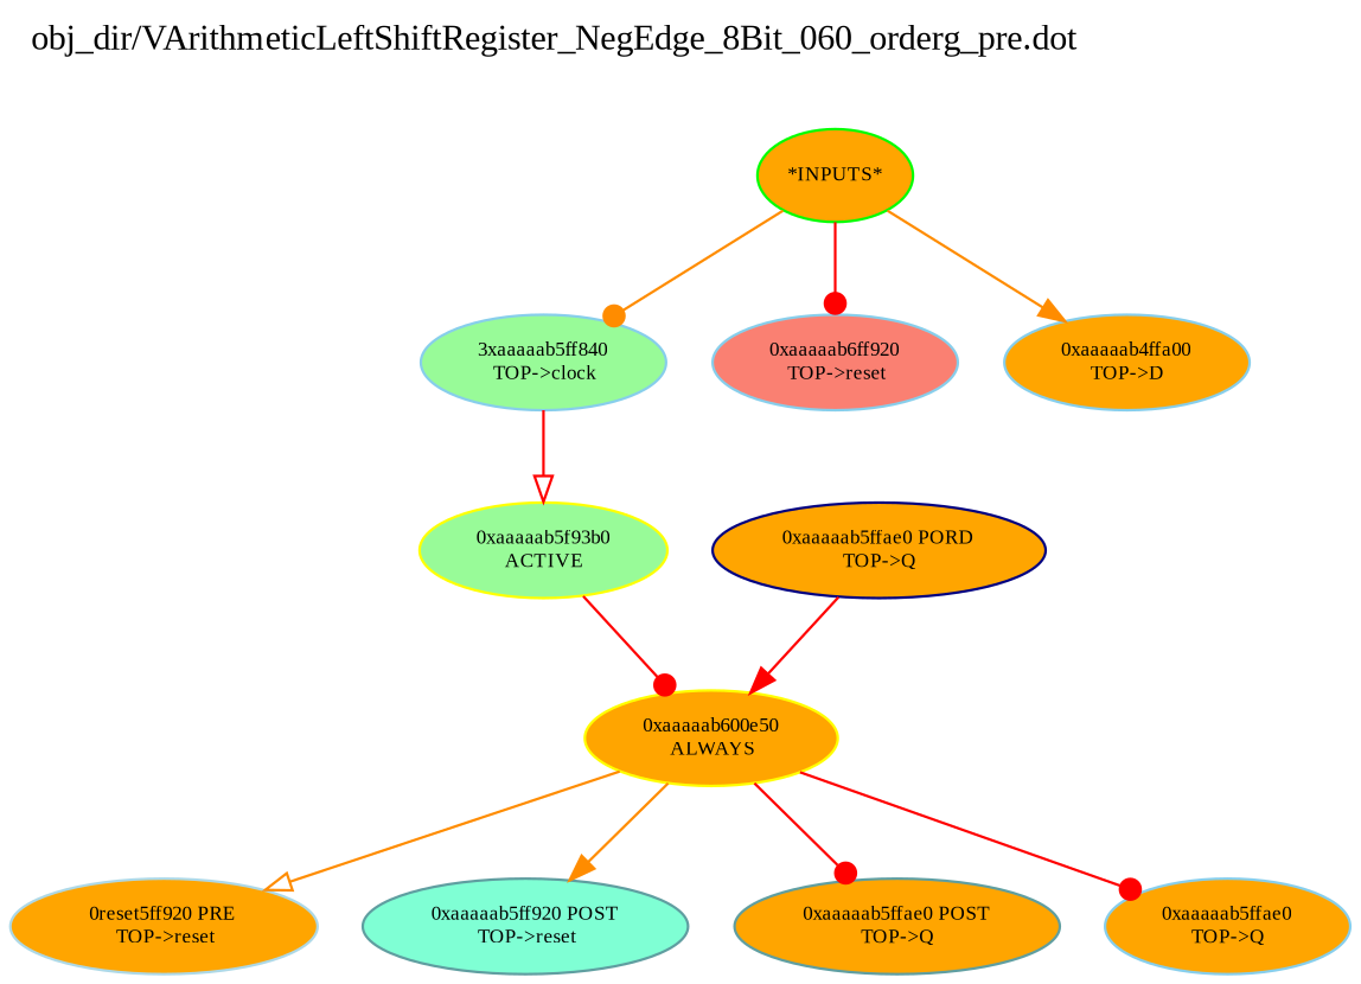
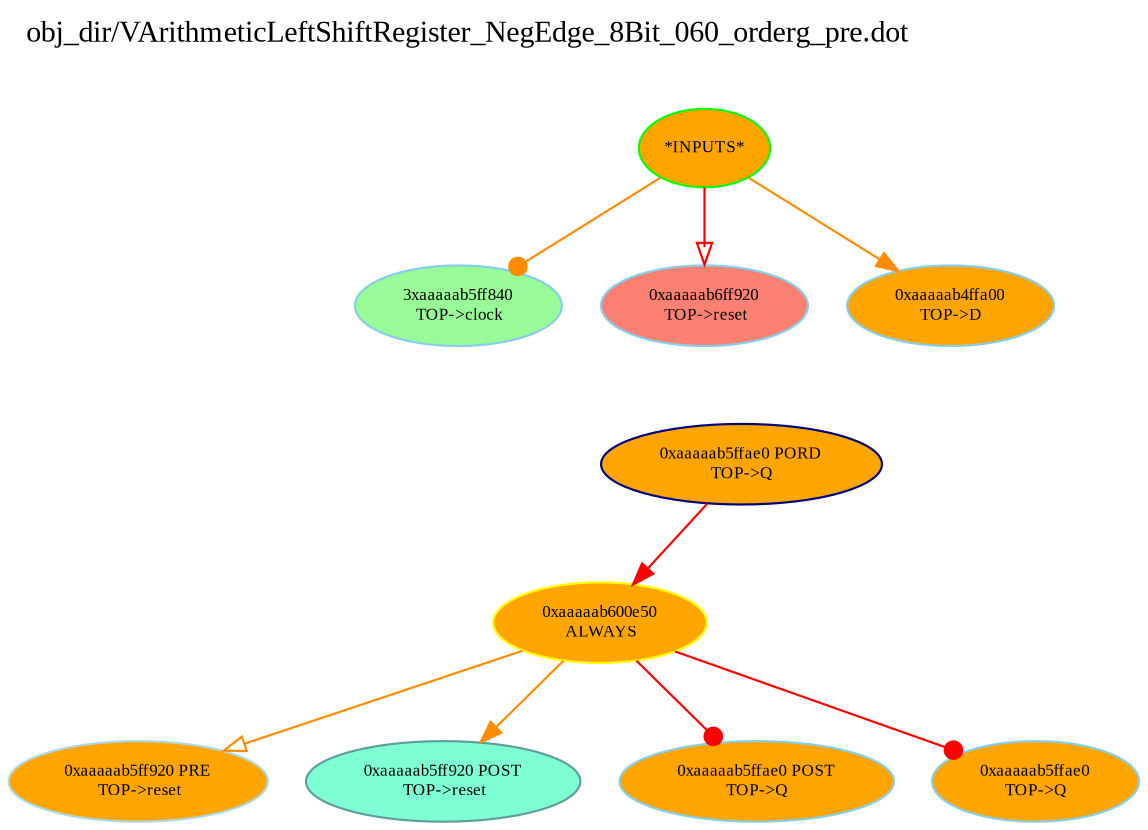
  digraph {
    fontname="Liberation Serif"
    label="obj_dir/VArithmeticLeftShiftRegister_NegEdge_8Bit_060_orderg_pre.dot"
    labeljust=l
    labelloc=t
    rankdir=TB
    node [color=skyblue fillcolor=orange fontname="Liberation Serif" fontsize=8 style=filled]
    edge [arrowhead=dot color=red fontname="Liberation Serif" fontsize=8 weight=32]
    n1 [color=green label="*INPUTS*"]
    n2 [fillcolor=palegreen label="3xaaaaab5ff840\n TOP->clock"]
    n3 [fillcolor=salmon label="0xaaaaab6ff920\n TOP->reset"]
    n4 [label="0xaaaaab4ffa00\n TOP->D"]
-   n5 [color=yellow fillcolor=palegreen label="0xaaaaab5f93b0\n ACTIVE"]
    n6 [color=yellow label="0xaaaaab600e50\n ALWAYS"]
-   n7 [color=lightblue label="0reset5ff920 PRE\n TOP->reset"]
+   n7 [color=lightblue label="0xaaaaab5ff920 PRE\n TOP->reset"]
    n8 [color=CadetBlue fillcolor=aquamarine label="0xaaaaab5ff920 POST\n TOP->reset"]
-   n9 [color=CadetBlue label="0xaaaaab5ffae0 POST\n TOP->Q"]
+   n9 [label="0xaaaaab5ffae0 POST\n TOP->Q"]
    n10 [label="0xaaaaab5ffae0\n TOP->Q"]
    n11 [color=NavyBlue label="0xaaaaab5ffae0 PORD\n TOP->Q"]
    n1 -> n2 [color=darkorange weight=1]
-   n1 -> n3 [weight=1]
+   n1 -> n3 [arrowhead=onormal weight=1]
    n1 -> n4 [arrowhead=normal color=darkorange weight=1]
-   n2 -> n5 [arrowhead=onormal weight=8]
-   n5 -> n6
    n6 -> n7 [arrowhead=onormal color=darkorange]
    n6 -> n8 [arrowhead=normal color=darkorange weight=2]
    n6 -> n9 [weight=2]
    n6 -> n10
    n11 -> n6 [arrowhead=normal]
  }
